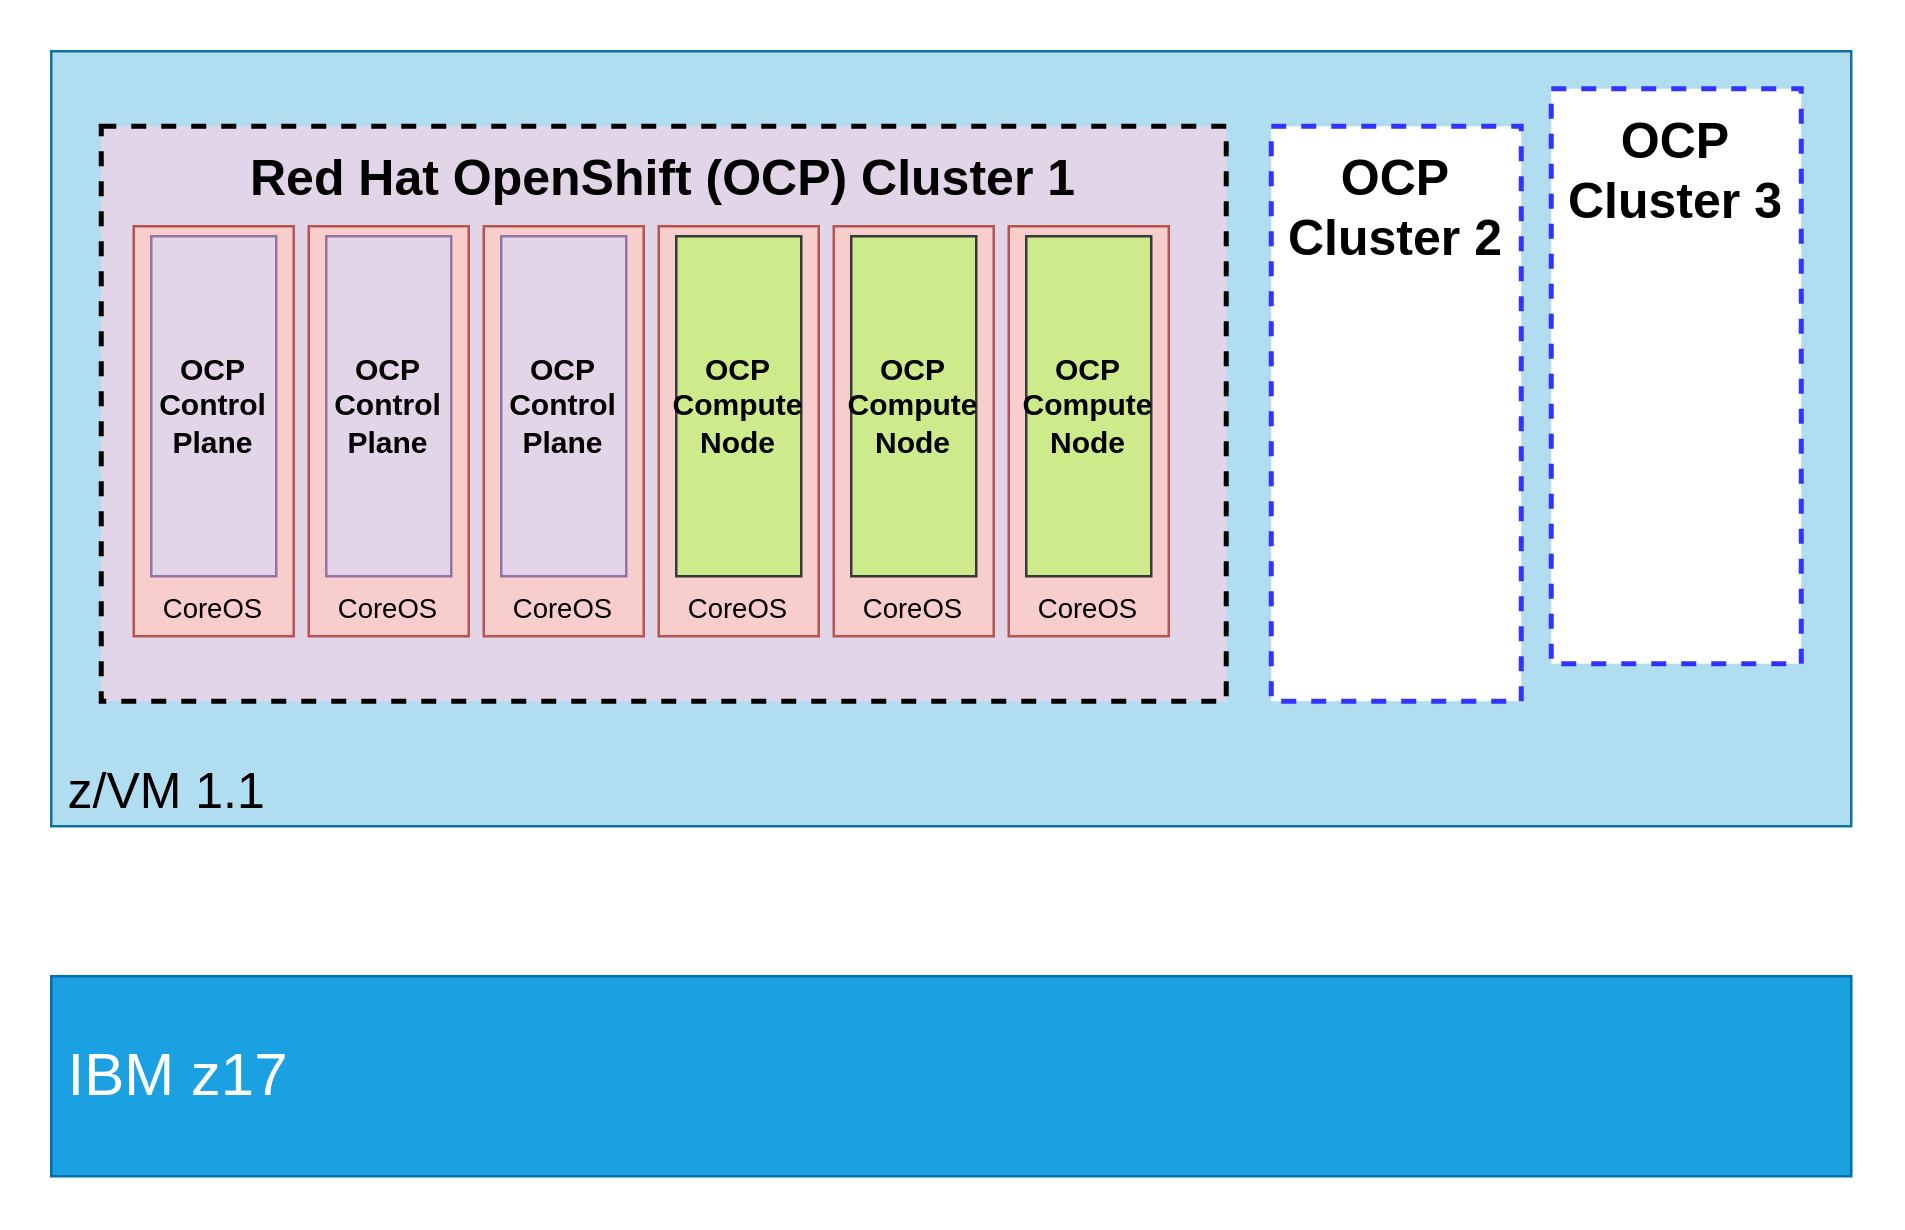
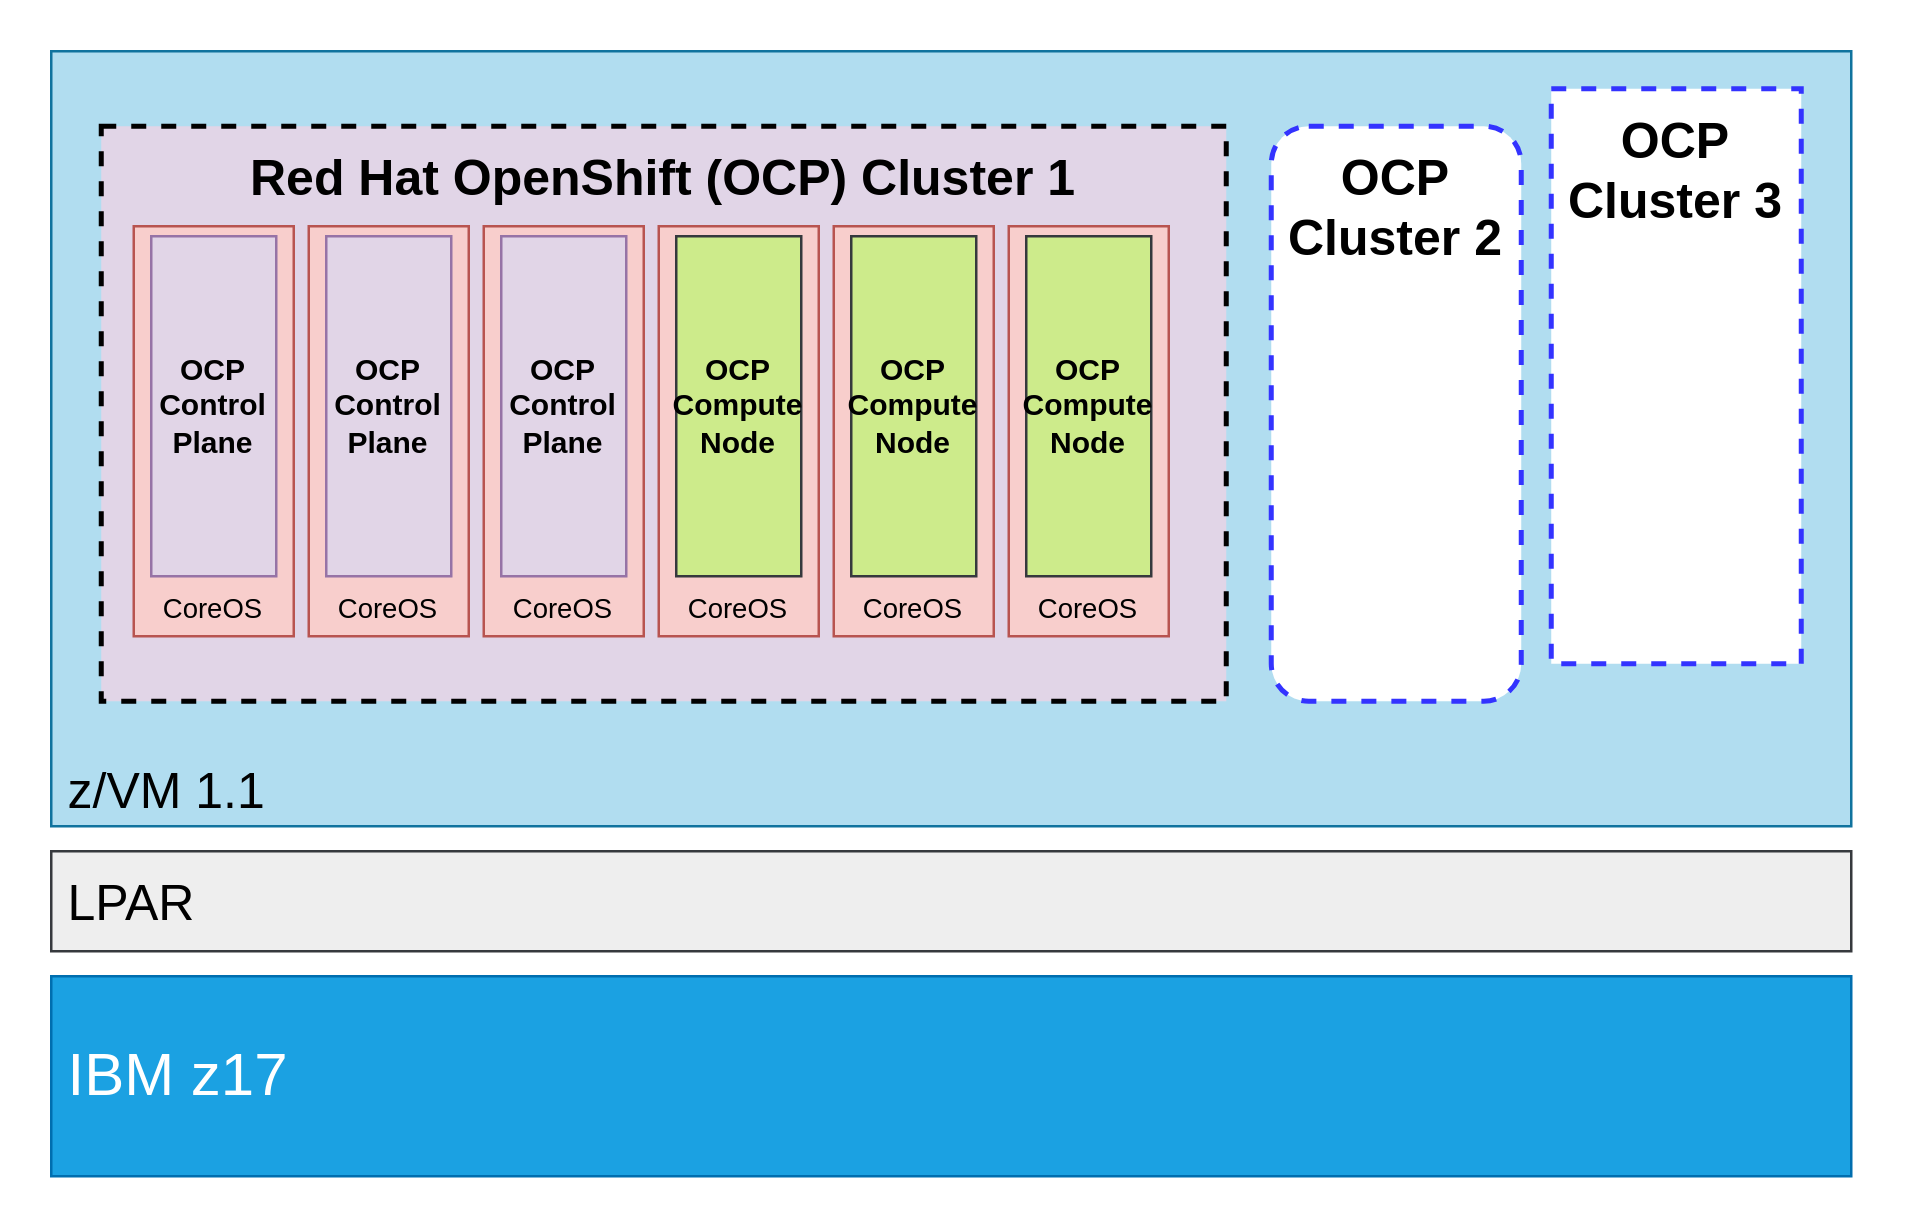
  <mxCell id="0" />
  <mxCell id="1" parent="0" />
  <mxCell id="2" value="&lt;font style=&quot;font-size: 20px&quot;&gt;z/VM 1.1&lt;/font&gt;" style="rounded=0;whiteSpace=wrap;html=1;align=left;fillColor=#b1ddf0;strokeColor=#10739e;fontStyle=0;verticalAlign=bottom;spacingLeft=5;" vertex="1" parent="1"><mxGeometry x="20" y="20" width="720" height="310" as="geometry" /></mxCell>
  <mxCell id="3" value="Red Hat OpenShift (OCP) Cluster 1" style="rounded=0;whiteSpace=wrap;html=1;labelBackgroundColor=none;fontSize=20;align=center;dashed=1;strokeColor=#000000;verticalAlign=top;fontStyle=1;strokeWidth=2;spacing=4;fillColor=#e1d5e7;" vertex="1" parent="1"><mxGeometry x="40" y="50" width="450" height="230" as="geometry" /></mxCell>
  <mxCell id="4" value="&lt;div align=&quot;left&quot;&gt;&lt;font style=&quot;font-size: 24px&quot;&gt;IBM z17&lt;/font&gt;&lt;br&gt;&lt;/div&gt;" style="rounded=0;whiteSpace=wrap;html=1;align=left;fillColor=#1ba1e2;strokeColor=#006EAF;fontColor=#ffffff;spacingLeft=5;" vertex="1" parent="1"><mxGeometry x="20" y="390" width="720" height="80" as="geometry" /></mxCell>
- <mxCell id="6" value="OCP Cluster 2" style="rounded=0;whiteSpace=wrap;html=1;labelBackgroundColor=none;fontSize=20;align=center;dashed=1;strokeColor=#3333FF;verticalAlign=top;fontStyle=1;strokeWidth=2;spacing=4;" vertex="1" parent="1"><mxGeometry x="508" y="50" width="100" height="230" as="geometry" /></mxCell>
+ <mxCell id="5" value="&lt;font style=&quot;font-size: 20px&quot;&gt;LPAR&lt;/font&gt;" style="rounded=0;whiteSpace=wrap;html=1;align=left;fillColor=#eeeeee;strokeColor=#36393d;spacingLeft=5;" vertex="1" parent="1"><mxGeometry x="20" y="340" width="720" height="40" as="geometry" /></mxCell>
+ <mxCell id="6" value="OCP Cluster 2" style="whiteSpace=wrap;html=1;labelBackgroundColor=none;fontSize=20;align=center;dashed=1;strokeColor=#3333FF;verticalAlign=top;fontStyle=1;strokeWidth=2;spacing=4;rounded=1;" vertex="1" parent="1"><mxGeometry x="508" y="50" width="100" height="230" as="geometry" /></mxCell>
  <mxCell id="7" value="OCP Cluster 3" style="rounded=0;whiteSpace=wrap;html=1;labelBackgroundColor=none;fontSize=20;align=center;dashed=1;strokeColor=#3333FF;verticalAlign=top;fontStyle=1;strokeWidth=2;spacing=4;" vertex="1" parent="1"><mxGeometry x="620" y="35" width="100" height="230" as="geometry" /></mxCell>
  <mxCell id="8" value="&lt;font style=&quot;font-size: 11px&quot;&gt;CoreOS&lt;/font&gt;" style="rounded=0;whiteSpace=wrap;html=1;labelBackgroundColor=none;fontSize=20;strokeColor=#b85450;strokeWidth=1;align=center;verticalAlign=bottom;fillColor=#f8cecc;" vertex="1" parent="1"><mxGeometry x="53" y="90" width="64" height="164" as="geometry" /></mxCell>
  <mxCell id="9" value="&lt;div style=&quot;font-size: 12px;&quot;&gt;OCP Control Plane&lt;br style=&quot;font-size: 12px;&quot;&gt;&lt;/div&gt;" style="rounded=0;whiteSpace=wrap;html=1;labelBackgroundColor=none;fontSize=12;align=center;fontStyle=1;fillColor=#e1d5e7;strokeColor=#9673a6;" vertex="1" parent="1"><mxGeometry x="60" y="94" width="50" height="136" as="geometry" /></mxCell>
  <mxCell id="10" value="&lt;font style=&quot;font-size: 11px&quot;&gt;CoreOS&lt;/font&gt;" style="rounded=0;whiteSpace=wrap;html=1;labelBackgroundColor=none;fontSize=20;strokeColor=#b85450;strokeWidth=1;align=center;verticalAlign=bottom;fillColor=#f8cecc;" vertex="1" parent="1"><mxGeometry x="123" y="90" width="64" height="164" as="geometry" /></mxCell>
  <mxCell id="11" value="&lt;font style=&quot;font-size: 11px&quot;&gt;CoreOS&lt;/font&gt;" style="rounded=0;whiteSpace=wrap;html=1;labelBackgroundColor=none;fontSize=20;strokeColor=#b85450;strokeWidth=1;align=center;verticalAlign=bottom;fillColor=#f8cecc;" vertex="1" parent="1"><mxGeometry x="193" y="90" width="64" height="164" as="geometry" /></mxCell>
  <mxCell id="12" value="&lt;font style=&quot;font-size: 11px&quot;&gt;CoreOS&lt;/font&gt;" style="rounded=0;whiteSpace=wrap;html=1;labelBackgroundColor=none;fontSize=20;strokeColor=#b85450;strokeWidth=1;align=center;verticalAlign=bottom;fillColor=#f8cecc;" vertex="1" parent="1"><mxGeometry x="263" y="90" width="64" height="164" as="geometry" /></mxCell>
  <mxCell id="13" value="&lt;font style=&quot;font-size: 11px&quot;&gt;CoreOS&lt;/font&gt;" style="rounded=0;whiteSpace=wrap;html=1;labelBackgroundColor=none;fontSize=20;strokeColor=#b85450;strokeWidth=1;align=center;verticalAlign=bottom;fillColor=#f8cecc;" vertex="1" parent="1"><mxGeometry x="333" y="90" width="64" height="164" as="geometry" /></mxCell>
  <mxCell id="14" value="&lt;font style=&quot;font-size: 11px&quot;&gt;CoreOS&lt;/font&gt;" style="rounded=0;whiteSpace=wrap;html=1;labelBackgroundColor=none;fontSize=20;strokeColor=#b85450;strokeWidth=1;align=center;verticalAlign=bottom;fillColor=#f8cecc;" vertex="1" parent="1"><mxGeometry x="403" y="90" width="64" height="164" as="geometry" /></mxCell>
  <mxCell id="15" value="&lt;div style=&quot;font-size: 12px;&quot;&gt;OCP Control Plane&lt;br style=&quot;font-size: 12px;&quot;&gt;&lt;/div&gt;" style="rounded=0;whiteSpace=wrap;html=1;labelBackgroundColor=none;fontSize=12;align=center;fontStyle=1;fillColor=#e1d5e7;strokeColor=#9673a6;" vertex="1" parent="1"><mxGeometry x="130" y="94" width="50" height="136" as="geometry" /></mxCell>
  <mxCell id="16" value="&lt;div style=&quot;font-size: 12px;&quot;&gt;OCP Control Plane&lt;br style=&quot;font-size: 12px;&quot;&gt;&lt;/div&gt;" style="rounded=0;whiteSpace=wrap;html=1;labelBackgroundColor=none;fontSize=12;align=center;fontStyle=1;fillColor=#e1d5e7;strokeColor=#9673a6;" vertex="1" parent="1"><mxGeometry x="200" y="94" width="50" height="136" as="geometry" /></mxCell>
  <mxCell id="17" value="&lt;div style=&quot;font-size: 12px;&quot;&gt;OCP Compute Node&lt;br style=&quot;font-size: 12px;&quot;&gt;&lt;/div&gt;" style="rounded=0;whiteSpace=wrap;html=1;labelBackgroundColor=none;fontSize=12;align=center;fontStyle=1;fillColor=#cdeb8b;strokeColor=#36393d;" vertex="1" parent="1"><mxGeometry x="270" y="94" width="50" height="136" as="geometry" /></mxCell>
  <mxCell id="18" value="&lt;div style=&quot;font-size: 12px;&quot;&gt;OCP Compute Node&lt;br style=&quot;font-size: 12px;&quot;&gt;&lt;/div&gt;" style="rounded=0;whiteSpace=wrap;html=1;labelBackgroundColor=none;fontSize=12;align=center;fontStyle=1;fillColor=#cdeb8b;strokeColor=#36393d;" vertex="1" parent="1"><mxGeometry x="340" y="94" width="50" height="136" as="geometry" /></mxCell>
  <mxCell id="19" value="&lt;div style=&quot;font-size: 12px;&quot;&gt;OCP Compute Node&lt;br style=&quot;font-size: 12px;&quot;&gt;&lt;/div&gt;" style="rounded=0;whiteSpace=wrap;html=1;labelBackgroundColor=none;fontSize=12;align=center;fontStyle=1;fillColor=#cdeb8b;strokeColor=#36393d;" vertex="1" parent="1"><mxGeometry x="410" y="94" width="50" height="136" as="geometry" /></mxCell>
